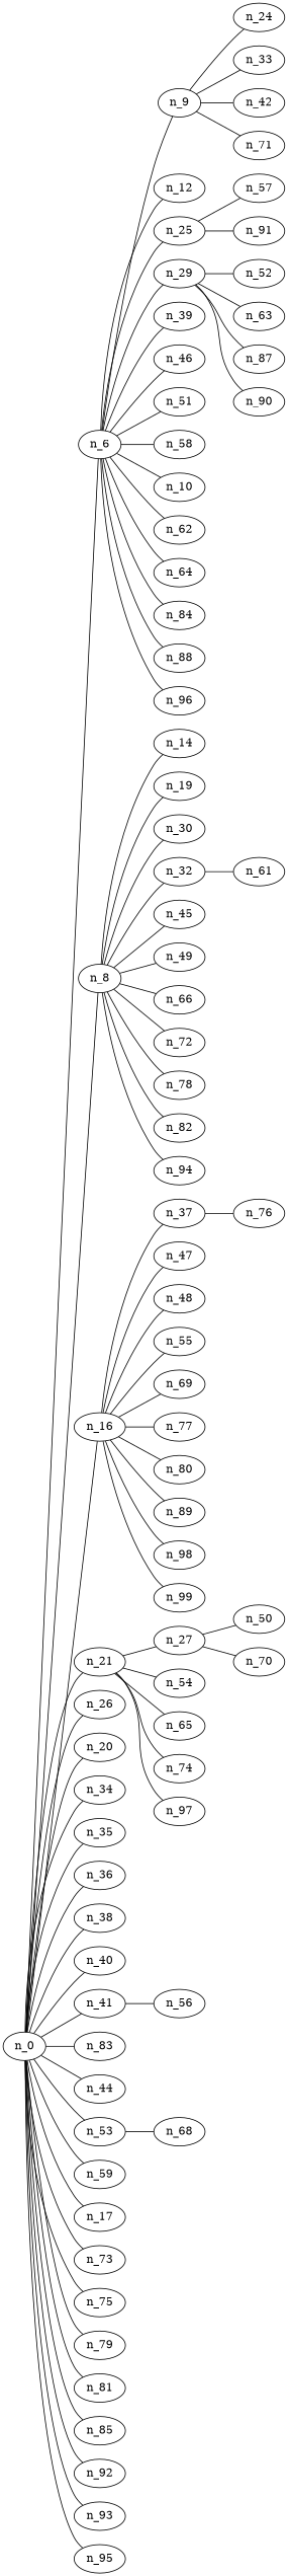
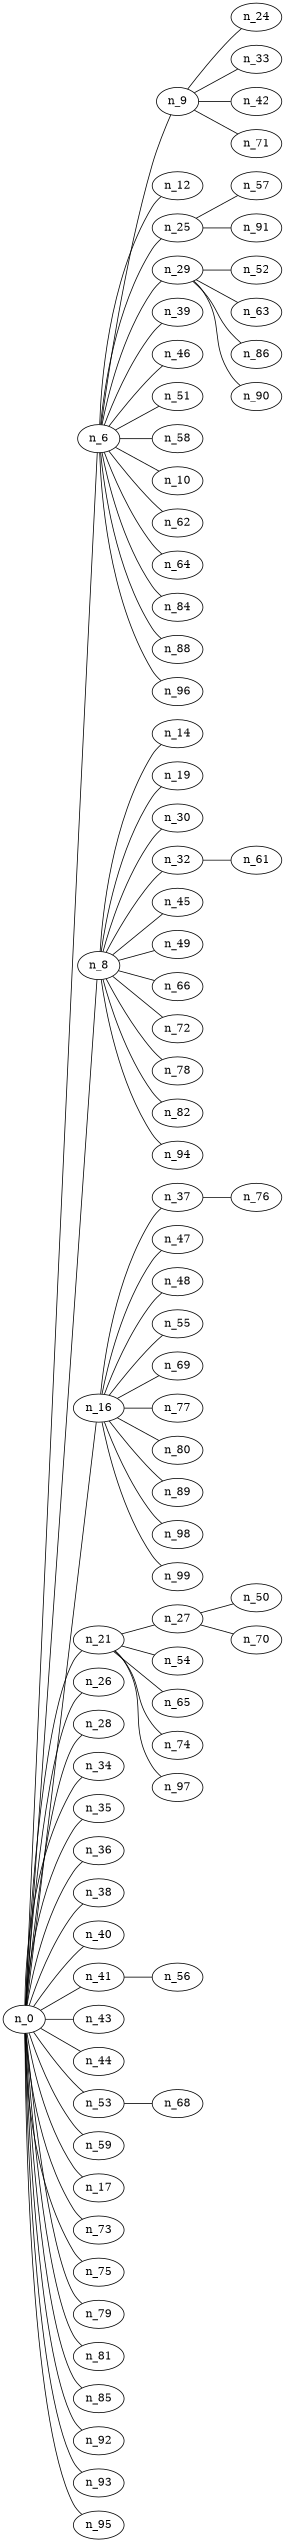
  graph {
    rankdir=LR
    n_0
    n_6
    n_8
    n_16
    n_21
    n_26
-   n_28 [label=n_20]
+   n_28
    n_34
    n_35
    n_36
    n_38
    n_40
    n_41
-   n_43 [label=n_83]
+   n_43
    n_44
    n_53
    n_59
    n18 [label=n_17]
    n_73
    n_75
    n_79
    n_81
    n_85
    n_92
    n_93
    n_95
    n_9
    n_12
    n_25
    n_29
    n_39
    n_46
    n_51
    n_58
    n35 [label=n_10]
    n_62
    n_64
    n_84
    n_88
    n_96
    n41 [label=n_14]
    n_19
    n_30
    n_32
    n_45
    n_49
    n_66
    n_72
    n_78
    n_82
    n_94
    n_37
    n_47
    n_48
    n_55
    n_69
    n_77
    n_80
    n_89
    n_98
    n_99
    n_27
    n_54
    n_65
    n_74
    n_97
    n_56
    n_68
    n_24
    n_33
    n_42
    n_71
    n_57
    n_91
    n_52
    n_63
-   n_87
+   n_87 [label=n_86]
    n_90
    n_61
    n_76
    n_50
    n_70
    n_0 -- n_6
    n_0 -- n_8
    n_0 -- n_16
    n_0 -- n_21
    n_0 -- n_26
    n_0 -- n_28
    n_0 -- n_34
    n_0 -- n_35
    n_0 -- n_36
    n_0 -- n_38
    n_0 -- n_40
    n_0 -- n_41
    n_0 -- n_43
    n_0 -- n_44
    n_0 -- n_53
    n_0 -- n_59
    n_0 -- n18
    n_0 -- n_73
    n_0 -- n_75
    n_0 -- n_79
    n_0 -- n_81
    n_0 -- n_85
    n_0 -- n_92
    n_0 -- n_93
    n_0 -- n_95
    n_6 -- n_9
    n_6 -- n_12
    n_6 -- n_25
    n_6 -- n_29
    n_6 -- n_39
    n_6 -- n_46
    n_6 -- n_51
    n_6 -- n_58
    n_6 -- n35
    n_6 -- n_62
    n_6 -- n_64
    n_6 -- n_84
    n_6 -- n_88
    n_6 -- n_96
    n_8 -- n41
    n_8 -- n_19
    n_8 -- n_30
    n_8 -- n_32
    n_8 -- n_45
    n_8 -- n_49
    n_8 -- n_66
    n_8 -- n_72
    n_8 -- n_78
    n_8 -- n_82
    n_8 -- n_94
    n_16 -- n_37
    n_16 -- n_47
    n_16 -- n_48
    n_16 -- n_55
    n_16 -- n_69
    n_16 -- n_77
    n_16 -- n_80
    n_16 -- n_89
    n_16 -- n_98
    n_16 -- n_99
    n_21 -- n_27
    n_21 -- n_54
    n_21 -- n_65
    n_21 -- n_74
    n_21 -- n_97
    n_41 -- n_56
    n_53 -- n_68
    n_9 -- n_24
    n_9 -- n_33
    n_9 -- n_42
    n_9 -- n_71
    n_25 -- n_57
    n_25 -- n_91
    n_29 -- n_52
    n_29 -- n_63
    n_29 -- n_87
    n_29 -- n_90
    n_32 -- n_61
    n_37 -- n_76
    n_27 -- n_50
    n_27 -- n_70
  }
